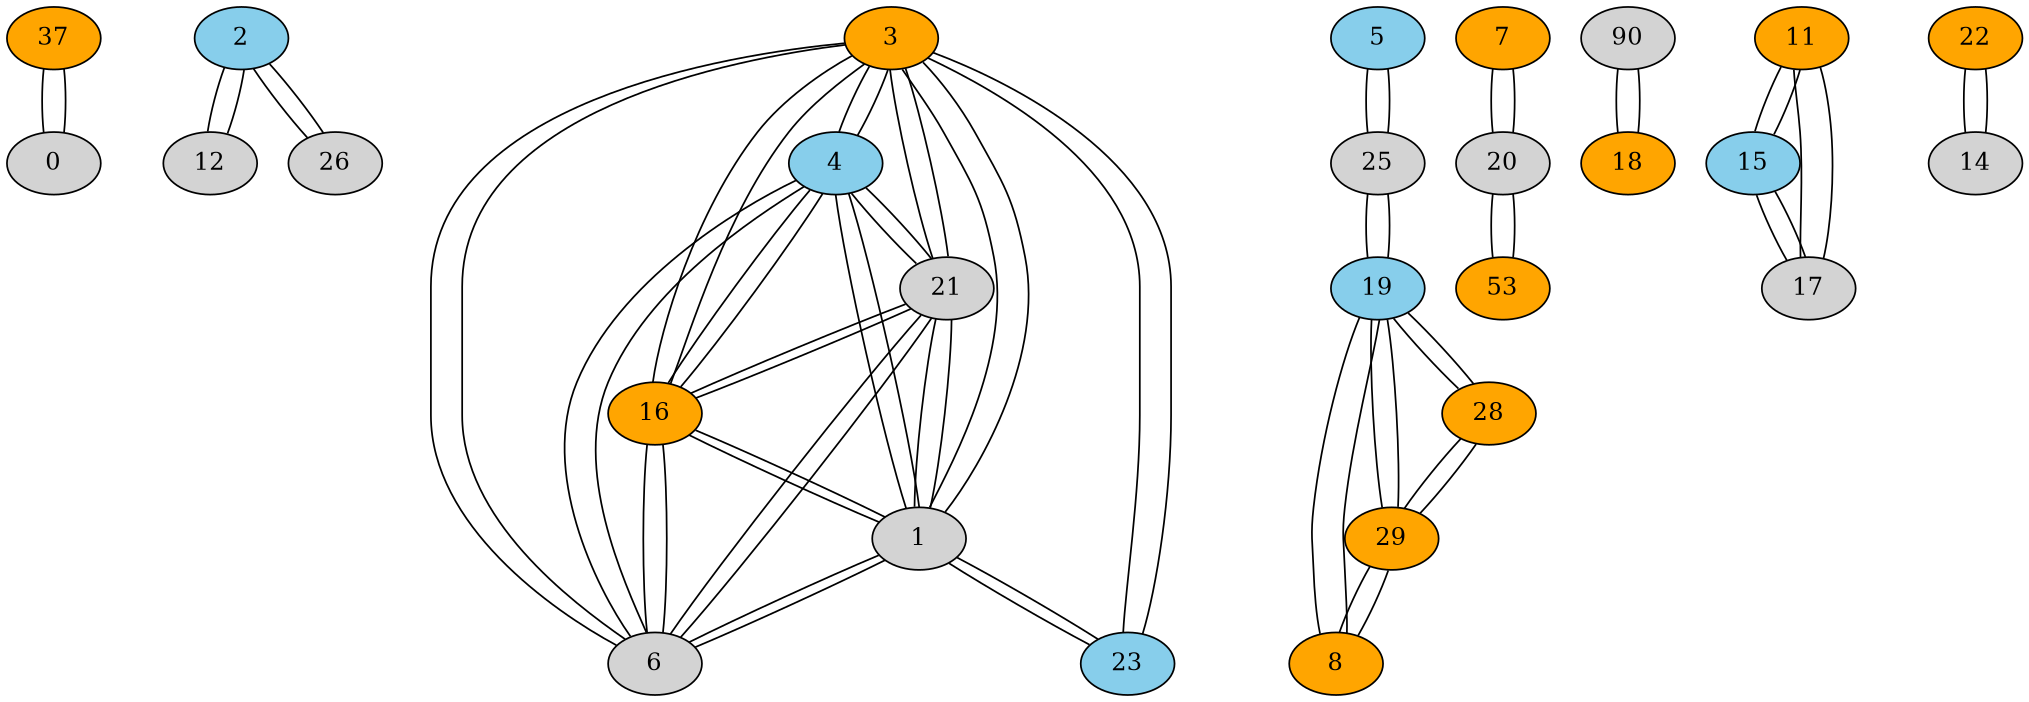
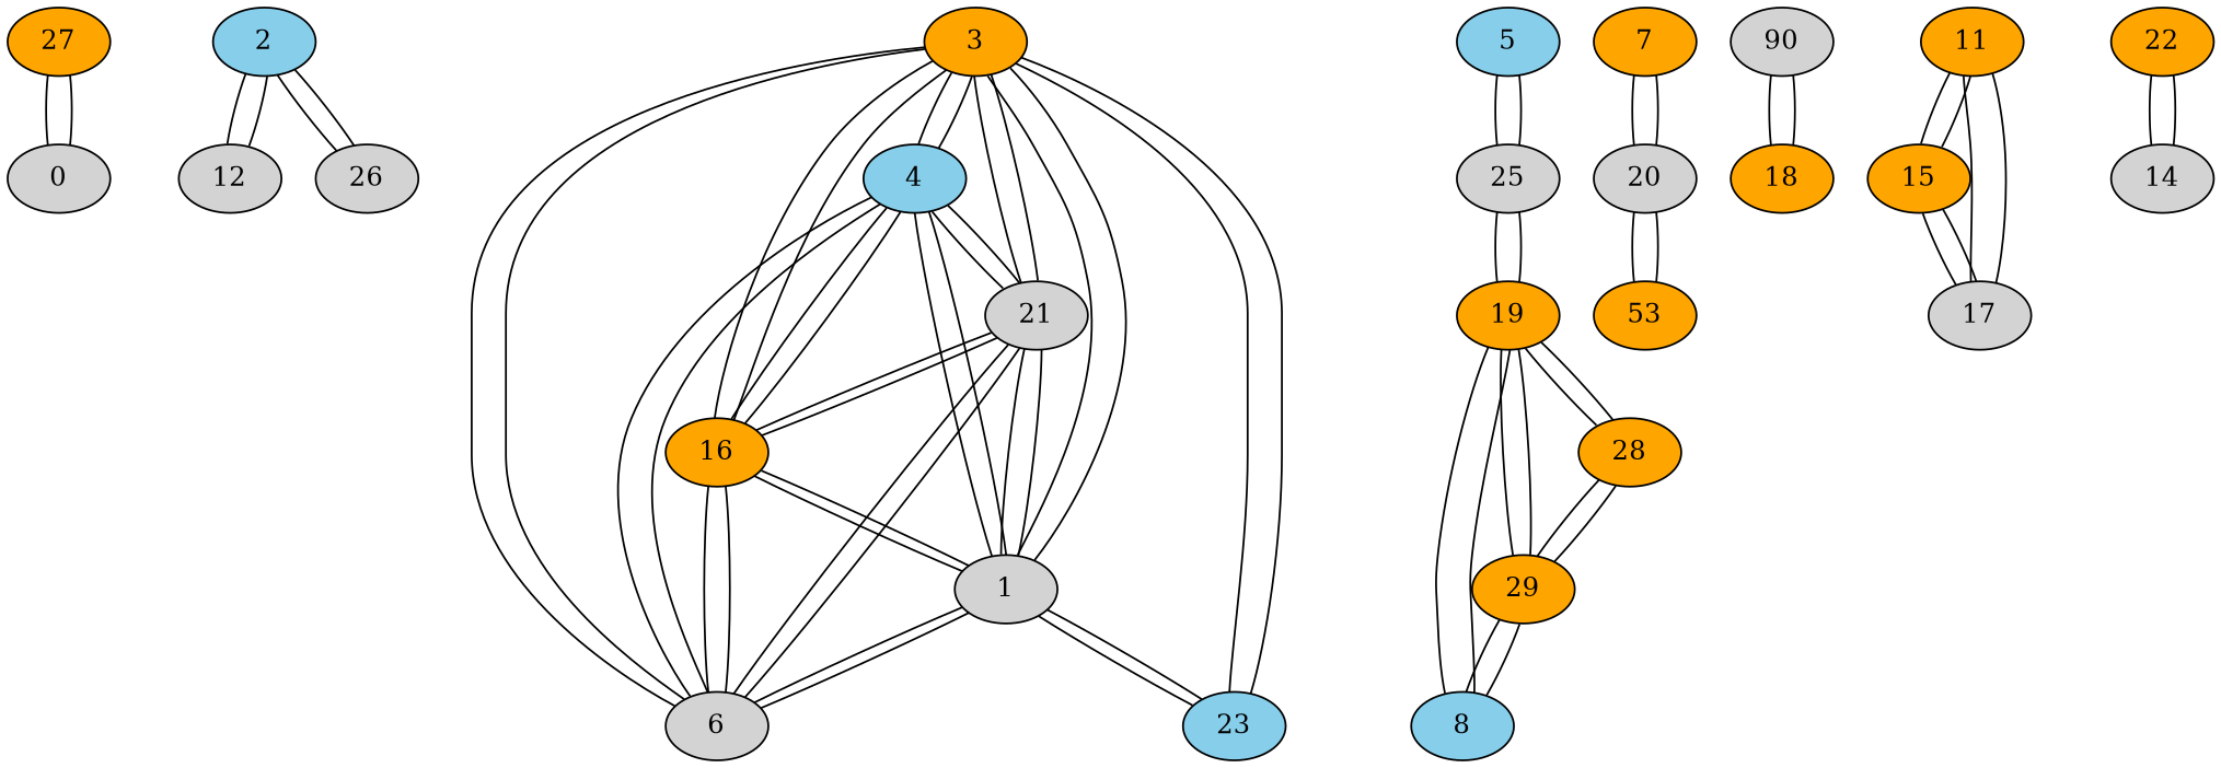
  graph {
    node [fillcolor=orange style=filled]
-   27 [label=37]
+   27
    0 [fillcolor=lightgrey]
    2 [fillcolor=skyblue]
    12 [fillcolor=lightgrey]
    26 [fillcolor=lightgrey]
    3
    4 [fillcolor=skyblue]
    6 [fillcolor=lightgrey]
    n9 [fillcolor=lightgrey label=1]
    16
    21 [fillcolor=lightgrey]
    23 [fillcolor=skyblue]
    5 [fillcolor=skyblue]
    25 [fillcolor=lightgrey]
-   19 [fillcolor=skyblue]
-   8
+   19
+   8 [fillcolor=skyblue]
    29
    28
    7
    20 [fillcolor=lightgrey]
    n21 [label=53]
    n22 [fillcolor=lightgrey label=90]
    18
    11
-   15 [fillcolor=skyblue]
+   15
    17 [fillcolor=lightgrey]
    22
    14 [fillcolor=lightgrey]
    27 -- 0
    0 -- 27
    2 -- 12
    2 -- 26
    12 -- 2
    26 -- 2
    3 -- 4
    3 -- 6
    3 -- n9
    3 -- 16
    3 -- 21
    3 -- 23
    4 -- 3
    4 -- 6
    4 -- n9
    4 -- 16
    4 -- 21
    6 -- 3
    6 -- 4
    6 -- n9
    6 -- 16
    6 -- 21
    n9 -- 3
    n9 -- 4
    n9 -- 6
    n9 -- 16
    n9 -- 21
    n9 -- 23
    16 -- 3
    16 -- 4
    16 -- 6
    16 -- n9
    16 -- 21
    21 -- 3
    21 -- 4
    21 -- 6
    21 -- n9
    21 -- 16
    23 -- 3
    23 -- n9
    5 -- 25
    25 -- 5
    25 -- 19
    19 -- 25
    19 -- 8
    19 -- 29
    19 -- 28
    8 -- 19
    8 -- 29
    29 -- 19
    29 -- 8
    29 -- 28
    28 -- 19
    28 -- 29
    7 -- 20
    20 -- 7
    20 -- n21
    n21 -- 20
    n22 -- 18
    18 -- n22
    11 -- 15
    11 -- 17
    15 -- 11
    15 -- 17
    17 -- 11
    17 -- 15
    22 -- 14
    14 -- 22
  }
